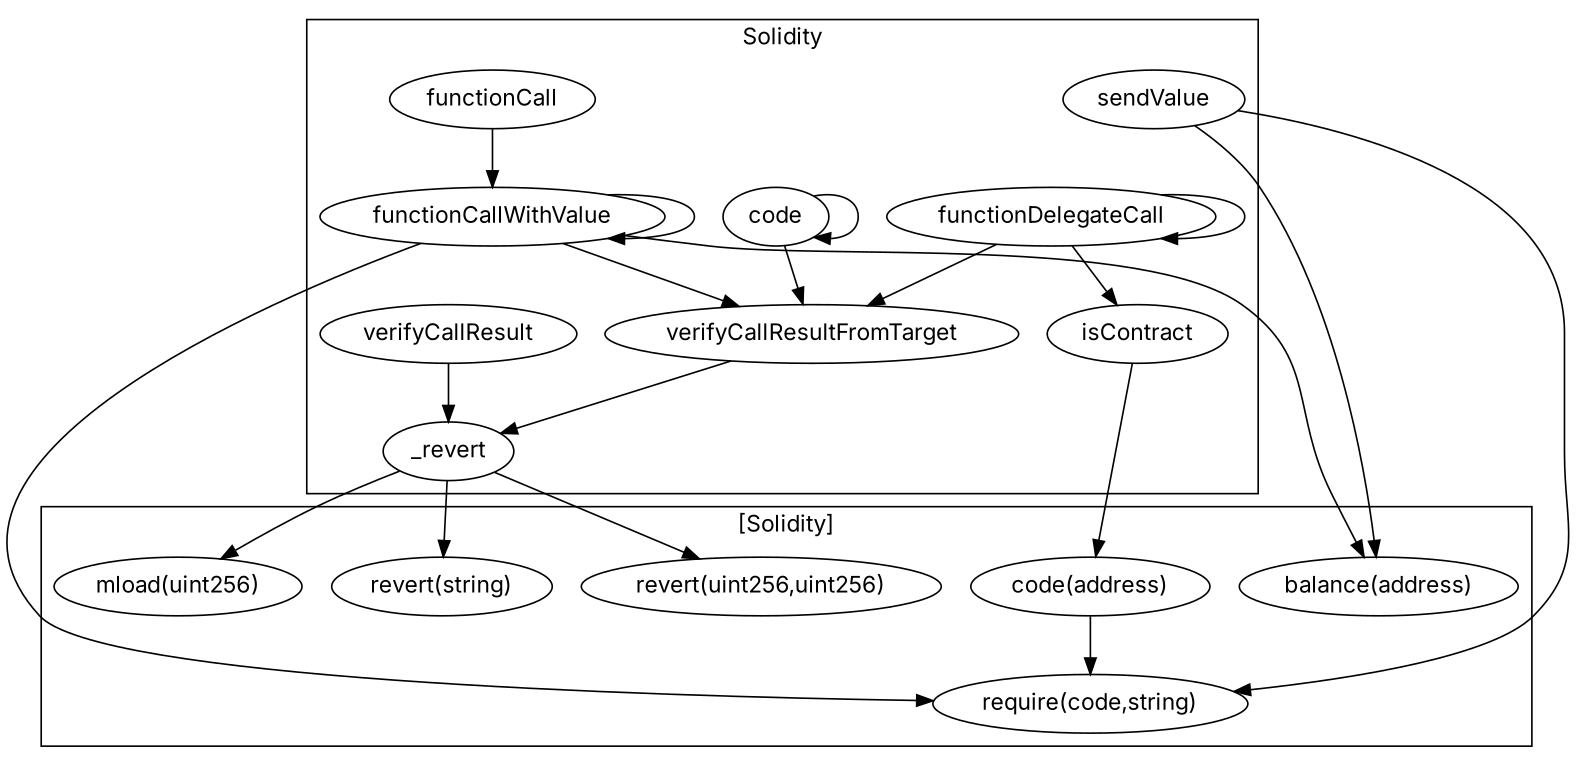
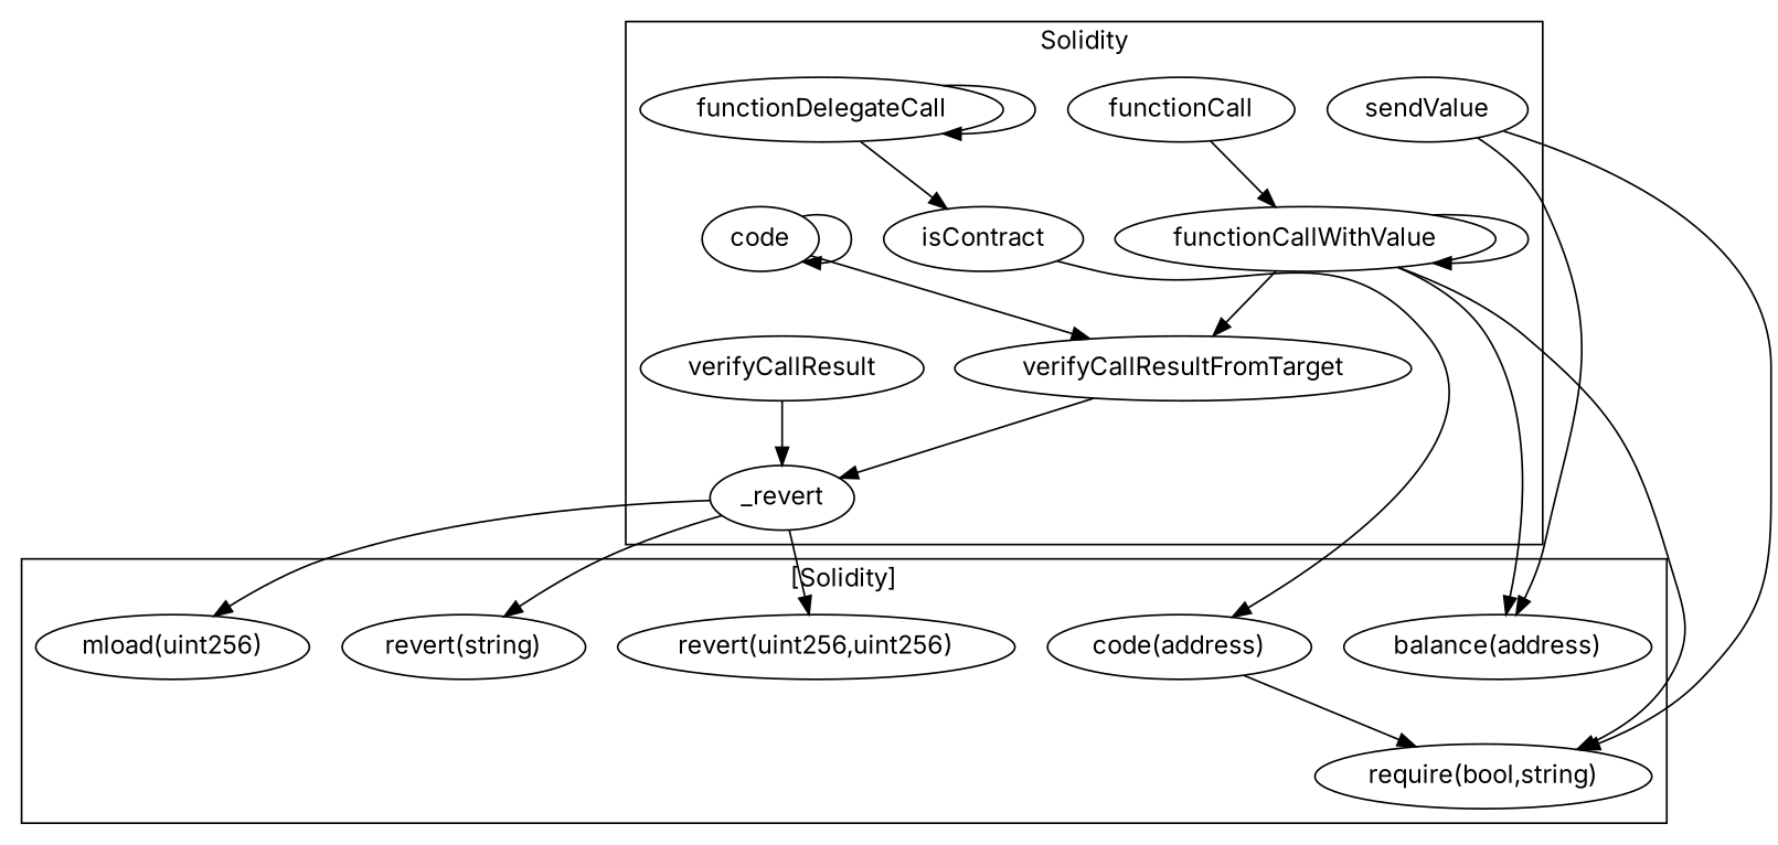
  strict digraph {
    fontname=Inter
    node [fontname=Inter]
    edge [fontname=Inter]
    n1 [label=sendValue]
    n2 [label=code]
    n3 [label=verifyCallResultFromTarget]
    n4 [label=_revert]
    n5 [label=isContract]
    n6 [label=functionCall]
    n7 [label=functionCallWithValue]
    n8 [label=functionDelegateCall]
    n9 [label=verifyCallResult]
    "balance(address)"
-   "require(bool,string)" [label="require(code,string)"]
+   "require(bool,string)"
    "revert(string)"
    "mload(uint256)"
    "revert(uint256,uint256)"
    "code(address)"
    subgraph cluster_1 {
      label=Solidity
      n1
      n2
      n3
      n4
      n5
      n6
      n7
      n8
      n9
    }
    subgraph cluster_2 {
      label="[Solidity]"
      "balance(address)"
      "require(bool,string)"
      "revert(string)"
      "mload(uint256)"
      "revert(uint256,uint256)"
      "code(address)"
    }
    n1 -> "balance(address)"
    n1 -> "require(bool,string)"
    n2 -> n2
    n2 -> n3
    n3 -> n4
    n4 -> "revert(string)"
    n4 -> "mload(uint256)"
    n4 -> "revert(uint256,uint256)"
    n5 -> "code(address)"
    n6 -> n7
    n7 -> n3
    n7 -> n7
    n7 -> "balance(address)"
    n7 -> "require(bool,string)"
-   n8 -> n3
    n8 -> n5
    n8 -> n8
    n9 -> n4
    "code(address)" -> "require(bool,string)"
  }
